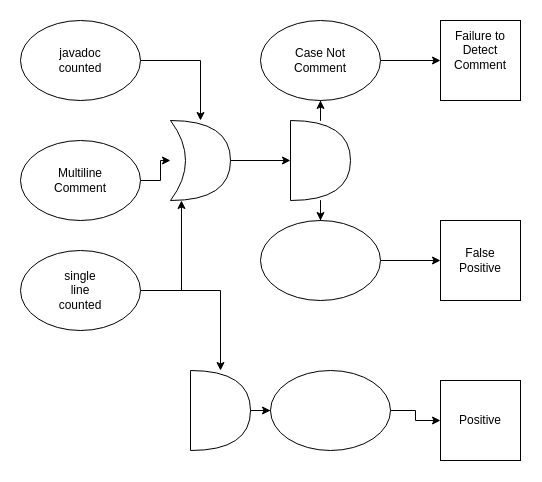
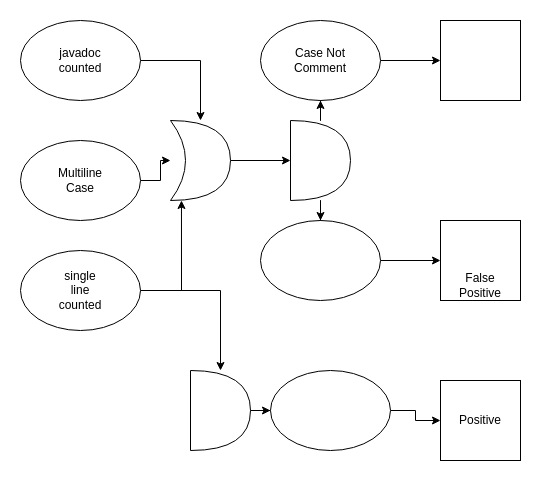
  <mxCell id="0" />
  <mxCell id="1" parent="0" />
  <mxCell id="2" value="" style="whiteSpace=wrap;html=1;aspect=fixed;" vertex="1" parent="1"><mxGeometry x="440" y="20" width="80" height="80" as="geometry" /></mxCell>
- <mxCell id="3" value="Failure to Detect Comment" style="text;html=1;strokeColor=none;fillColor=none;align=center;verticalAlign=middle;whiteSpace=wrap;rounded=0;" vertex="1" parent="1"><mxGeometry x="460" y="40" width="40" height="20" as="geometry" /></mxCell>
  <mxCell id="4" value="" style="whiteSpace=wrap;html=1;aspect=fixed;" vertex="1" parent="1"><mxGeometry x="440" y="220" width="80" height="80" as="geometry" /></mxCell>
- <mxCell id="5" value="False Positive " style="text;html=1;strokeColor=none;fillColor=none;align=center;verticalAlign=middle;whiteSpace=wrap;rounded=0;" vertex="1" parent="1"><mxGeometry x="460" y="250" width="40" height="20" as="geometry" /></mxCell>
+ <mxCell id="5" value="False Positive " style="text;html=1;strokeColor=none;fillColor=none;align=center;verticalAlign=middle;whiteSpace=wrap;rounded=0;" vertex="1" parent="1"><mxGeometry x="460" y="275" width="40" height="20" as="geometry" /></mxCell>
  <mxCell id="6" style="edgeStyle=orthogonalEdgeStyle;rounded=0;orthogonalLoop=1;jettySize=auto;html=1;" edge="1" parent="1" source="7" target="4"><mxGeometry relative="1" as="geometry" /></mxCell>
  <mxCell id="7" value="" style="ellipse;whiteSpace=wrap;html=1;" vertex="1" parent="1"><mxGeometry x="260" y="220" width="120" height="80" as="geometry" /></mxCell>
  <mxCell id="8" style="edgeStyle=orthogonalEdgeStyle;rounded=0;orthogonalLoop=1;jettySize=auto;html=1;entryX=0;entryY=0.5;entryDx=0;entryDy=0;" edge="1" parent="1" source="9" target="2"><mxGeometry relative="1" as="geometry" /></mxCell>
  <mxCell id="9" value="" style="ellipse;whiteSpace=wrap;html=1;" vertex="1" parent="1"><mxGeometry x="260" y="20" width="120" height="80" as="geometry" /></mxCell>
  <mxCell id="10" value="Case Not Comment" style="text;html=1;strokeColor=none;fillColor=none;align=center;verticalAlign=middle;whiteSpace=wrap;rounded=0;" vertex="1" parent="1"><mxGeometry x="300" y="50" width="40" height="20" as="geometry" /></mxCell>
  <mxCell id="11" style="edgeStyle=orthogonalEdgeStyle;rounded=0;orthogonalLoop=1;jettySize=auto;html=1;" edge="1" parent="1" source="13" target="7"><mxGeometry relative="1" as="geometry" /></mxCell>
  <mxCell id="12" style="edgeStyle=orthogonalEdgeStyle;rounded=0;orthogonalLoop=1;jettySize=auto;html=1;" edge="1" parent="1" source="13" target="9"><mxGeometry relative="1" as="geometry" /></mxCell>
  <mxCell id="13" value="" style="shape=or;whiteSpace=wrap;html=1;" vertex="1" parent="1"><mxGeometry x="290" y="120" width="60" height="80" as="geometry" /></mxCell>
  <mxCell id="14" style="edgeStyle=orthogonalEdgeStyle;rounded=0;orthogonalLoop=1;jettySize=auto;html=1;" edge="1" parent="1" source="15" target="13"><mxGeometry relative="1" as="geometry" /></mxCell>
  <mxCell id="15" value="" style="shape=xor;whiteSpace=wrap;html=1;" vertex="1" parent="1"><mxGeometry x="170" y="120" width="60" height="80" as="geometry" /></mxCell>
  <mxCell id="16" style="edgeStyle=orthogonalEdgeStyle;rounded=0;orthogonalLoop=1;jettySize=auto;html=1;" edge="1" parent="1" source="17" target="15"><mxGeometry relative="1" as="geometry" /></mxCell>
  <mxCell id="17" value="" style="ellipse;whiteSpace=wrap;html=1;" vertex="1" parent="1"><mxGeometry x="20" y="20" width="120" height="80" as="geometry" /></mxCell>
  <mxCell id="18" style="edgeStyle=orthogonalEdgeStyle;rounded=0;orthogonalLoop=1;jettySize=auto;html=1;" edge="1" parent="1" source="19" target="15"><mxGeometry relative="1" as="geometry" /></mxCell>
  <mxCell id="19" value="" style="ellipse;whiteSpace=wrap;html=1;" vertex="1" parent="1"><mxGeometry x="20" y="140" width="120" height="80" as="geometry" /></mxCell>
  <mxCell id="20" style="edgeStyle=orthogonalEdgeStyle;rounded=0;orthogonalLoop=1;jettySize=auto;html=1;entryX=0.183;entryY=1;entryDx=0;entryDy=0;entryPerimeter=0;" edge="1" parent="1" source="22" target="15"><mxGeometry relative="1" as="geometry" /></mxCell>
  <mxCell id="21" style="edgeStyle=orthogonalEdgeStyle;rounded=0;orthogonalLoop=1;jettySize=auto;html=1;" edge="1" parent="1" source="22" target="28"><mxGeometry relative="1" as="geometry" /></mxCell>
  <mxCell id="22" value="" style="ellipse;whiteSpace=wrap;html=1;" vertex="1" parent="1"><mxGeometry x="20" y="250" width="120" height="80" as="geometry" /></mxCell>
  <mxCell id="23" value="javadoc counted" style="text;html=1;strokeColor=none;fillColor=none;align=center;verticalAlign=middle;whiteSpace=wrap;rounded=0;" vertex="1" parent="1"><mxGeometry x="60" y="50" width="40" height="20" as="geometry" /></mxCell>
  <mxCell id="24" value="single line counted" style="text;html=1;strokeColor=none;fillColor=none;align=center;verticalAlign=middle;whiteSpace=wrap;rounded=0;" vertex="1" parent="1"><mxGeometry x="60" y="280" width="40" height="20" as="geometry" /></mxCell>
- <mxCell id="25" value="Multiline Comment" style="text;html=1;strokeColor=none;fillColor=none;align=center;verticalAlign=middle;whiteSpace=wrap;rounded=0;" vertex="1" parent="1"><mxGeometry x="60" y="170" width="40" height="20" as="geometry" /></mxCell>
+ <mxCell id="25" value="Multiline Case" style="text;html=1;strokeColor=none;fillColor=none;align=center;verticalAlign=middle;whiteSpace=wrap;rounded=0;" vertex="1" parent="1"><mxGeometry x="60" y="170" width="40" height="20" as="geometry" /></mxCell>
  <mxCell id="26" value="" style="whiteSpace=wrap;html=1;aspect=fixed;" vertex="1" parent="1"><mxGeometry x="440" y="380" width="80" height="80" as="geometry" /></mxCell>
  <mxCell id="27" style="edgeStyle=orthogonalEdgeStyle;rounded=0;orthogonalLoop=1;jettySize=auto;html=1;" edge="1" parent="1" source="28" target="30"><mxGeometry relative="1" as="geometry" /></mxCell>
  <mxCell id="28" value="" style="shape=or;whiteSpace=wrap;html=1;" vertex="1" parent="1"><mxGeometry x="190" y="370" width="60" height="80" as="geometry" /></mxCell>
  <mxCell id="29" style="edgeStyle=orthogonalEdgeStyle;rounded=0;orthogonalLoop=1;jettySize=auto;html=1;" edge="1" parent="1" source="30" target="26"><mxGeometry relative="1" as="geometry" /></mxCell>
  <mxCell id="30" value="" style="ellipse;whiteSpace=wrap;html=1;" vertex="1" parent="1"><mxGeometry x="270" y="370" width="120" height="80" as="geometry" /></mxCell>
  <mxCell id="31" value="Positive" style="text;html=1;strokeColor=none;fillColor=none;align=center;verticalAlign=middle;whiteSpace=wrap;rounded=0;" vertex="1" parent="1"><mxGeometry x="460" y="410" width="40" height="20" as="geometry" /></mxCell>
